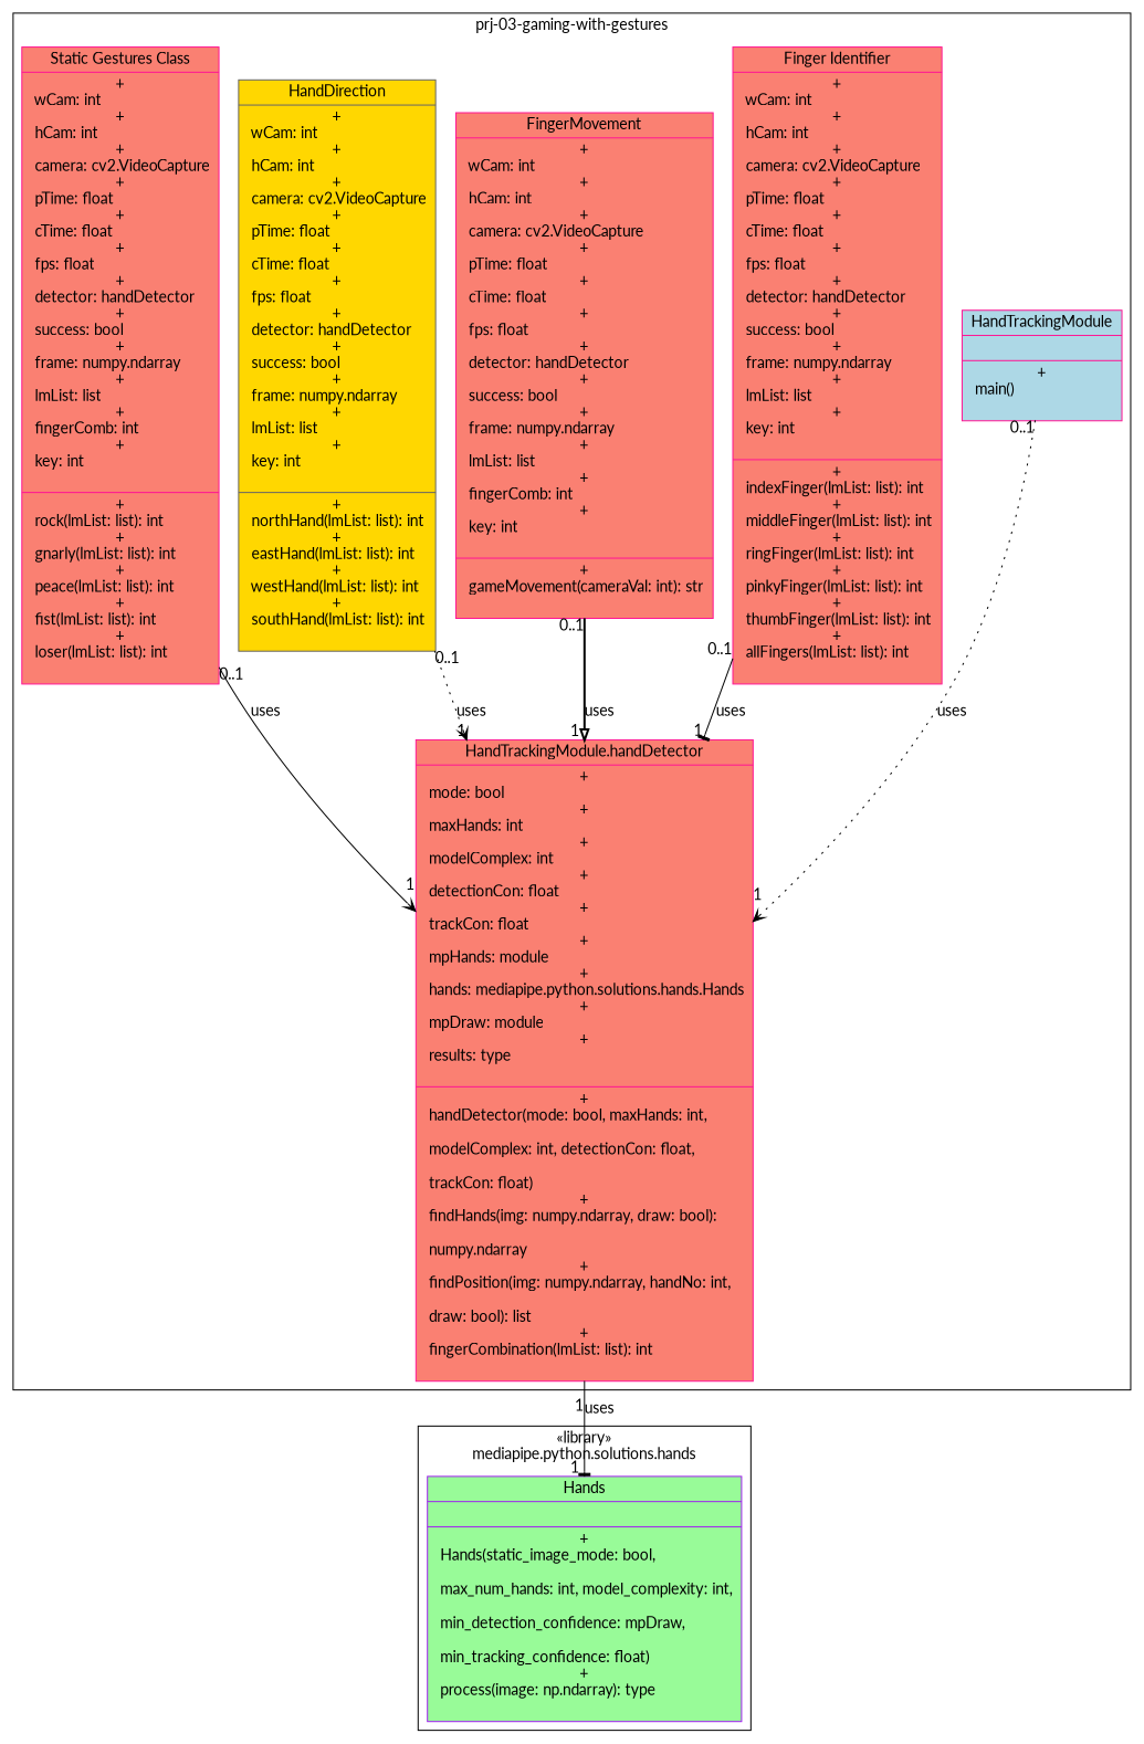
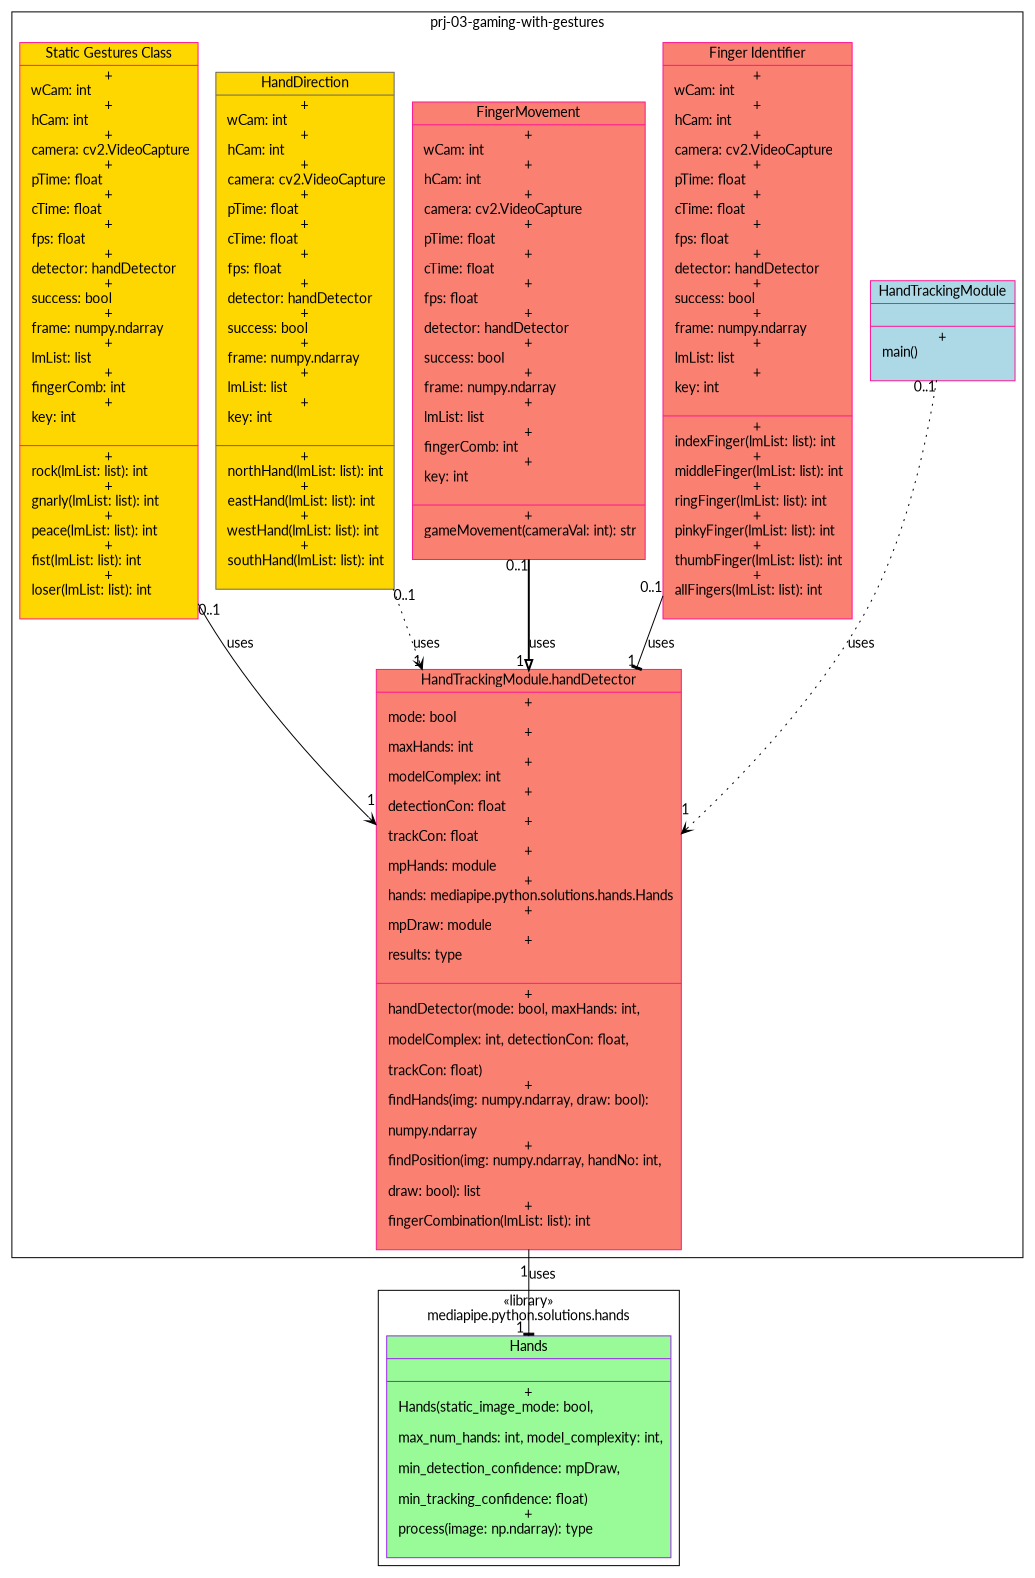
  digraph {
    fontname=Lato
    node [color=deeppink fillcolor=salmon fontname=Lato shape=record style=filled]
    edge [arrowhead=vee fontname=Lato headlabel="1\n\n" style=solid taillabel="0..1"]
    HandTrackingModule [fillcolor=lightblue label="{\N||+\n                main()\l\n            }"]
    handDetector [label="{HandTrackingModule.\N\n                |+\n                    mode: bool\l+\n                    maxHands: int\l+\n                    modelComplex: int\l+\n                    detectionCon: float\l+\n                    trackCon: float\l+\n                    mpHands: module\l+\n                    hands: mediapipe.python.solutions.hands.Hands\l+\n                    mpDraw: module\l+\n                    results: type\l\n                |+\n                    handDetector(mode: bool, maxHands: int,\l\n                     modelComplex: int, detectionCon: float,\l\n                     trackCon: float)\l+\n                    findHands(img: numpy.ndarray, draw: bool):\l\n                     numpy.ndarray\l+\n                    findPosition(img: numpy.ndarray, handNo: int,\l\n                     draw: bool): list\l+\n                    fingerCombination(lmList: list): int\l\n            }"]
    n3 [label="{Finger Identifier\n                |+\n                    wCam: int\l+\n                    hCam: int\l+\n                    camera: cv2.VideoCapture\l+\n                    pTime: float\l+\n                    cTime: float\l+\n                    fps: float\l+\n                    detector: handDetector\l+\n                    success: bool\l+\n                    frame: numpy.ndarray\l+\n                    lmList: list\l+\n                    key: int\l\n                |+\n                    indexFinger(lmList: list): int\l+\n                    middleFinger(lmList: list): int\l+\n                    ringFinger(lmList: list): int\l+\n                    pinkyFinger(lmList: list): int\l+\n                    thumbFinger(lmList: list): int\l+\n                    allFingers(lmList: list): int\l\n            }"]
    FingerMovement [label="{\N\n                |+\n                    wCam: int\l+\n                    hCam: int\l+\n                    camera: cv2.VideoCapture\l+\n                    pTime: float\l+\n                    cTime: float\l+\n                    fps: float\l+\n                    detector: handDetector\l+\n                    success: bool\l+\n                    frame: numpy.ndarray\l+\n                    lmList: list\l+\n                    fingerComb: int\l+\n                    key: int\l\n                |+\n                    gameMovement(cameraVal: int): str\l\n            }"]
    HandDirection [color=gray40 fillcolor=gold label="{\N\n                |+\n                    wCam: int\l+\n                    hCam: int\l+\n                    camera: cv2.VideoCapture\l+\n                    pTime: float\l+\n                    cTime: float\l+\n                    fps: float\l+\n                    detector: handDetector\l+\n                    success: bool\l+\n                    frame: numpy.ndarray\l+\n                    lmList: list\l+\n                    key: int\l\n                |+\n                    northHand(lmList: list): int\l+\n                    eastHand(lmList: list): int\l+\n                    westHand(lmList: list): int\l+\n                    southHand(lmList: list): int\l\n            }"]
-   n6 [label="{Static Gestures Class\n                |+\n                    wCam: int\l+\n                    hCam: int\l+\n                    camera: cv2.VideoCapture\l+\n                    pTime: float\l+\n                    cTime: float\l+\n                    fps: float\l+\n                    detector: handDetector\l+\n                    success: bool\l+\n                    frame: numpy.ndarray\l+\n                    lmList: list\l+\n                    fingerComb: int\l+\n                    key: int\l\n                |+\n                    rock(lmList: list): int\l+\n                    gnarly(lmList: list): int\l+\n                    peace(lmList: list): int\l+\n                    fist(lmList: list): int\l+\n                    loser(lmList: list): int\l\n            }"]
+   n6 [fillcolor=gold label="{Static Gestures Class\n                |+\n                    wCam: int\l+\n                    hCam: int\l+\n                    camera: cv2.VideoCapture\l+\n                    pTime: float\l+\n                    cTime: float\l+\n                    fps: float\l+\n                    detector: handDetector\l+\n                    success: bool\l+\n                    frame: numpy.ndarray\l+\n                    lmList: list\l+\n                    fingerComb: int\l+\n                    key: int\l\n                |+\n                    rock(lmList: list): int\l+\n                    gnarly(lmList: list): int\l+\n                    peace(lmList: list): int\l+\n                    fist(lmList: list): int\l+\n                    loser(lmList: list): int\l\n            }"]
    Hands [color=purple fillcolor=palegreen label="{\N||+\n                Hands(static_image_mode: bool,\l\n                 max_num_hands: int, model_complexity: int,\l\n                 min_detection_confidence: mpDraw,\l\n                 min_tracking_confidence: float)\l+\n                process(image: np.ndarray): type\l\n            }"]
    subgraph cluster_1 {
      label="prj-03-gaming-with-gestures"
      HandTrackingModule
      handDetector
      n3
      FingerMovement
      HandDirection
      n6
    }
    subgraph cluster_2 {
      label="«library»\nmediapipe.python.solutions.hands"
      Hands
    }
    HandTrackingModule -> handDetector [label=uses style=dotted]
    handDetector -> Hands [arrowhead=tee headlabel="1 " label=uses taillabel="\n1"]
    n3 -> handDetector [arrowhead=tee headlabel="   1" label=uses]
    FingerMovement -> handDetector [arrowhead=onormal headlabel="1 " label=uses style=bold]
    HandDirection -> handDetector [headlabel="1\n" label=uses style=dotted taillabel="0..1  "]
    n6 -> handDetector [label=uses taillabel="0..1   "]
  }
